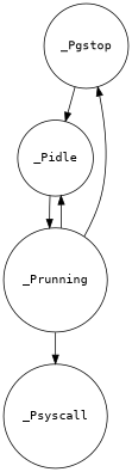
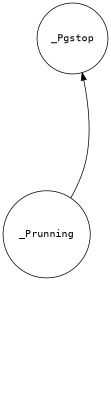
  digraph {
    fontname="DejaVu Sans Mono"
    newrank=true
    rankdir=TB
    node [fontname="DejaVu Sans Mono" shape=circle]
    edge [fontname="DejaVu Sans Mono"]
    _Pgstop
-   _Pidle
    _Prunning
-   _Psyscall
-   _Pgstop -> _Pidle
-   _Pidle -> _Prunning
    _Prunning -> _Pgstop
-   _Prunning -> _Pidle
-   _Prunning -> _Psyscall
  }
